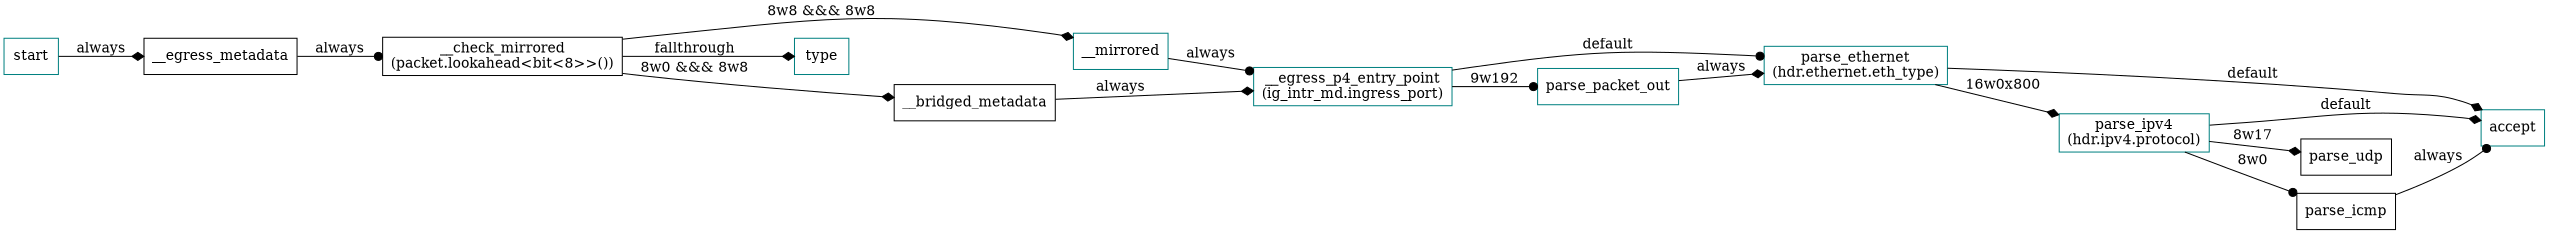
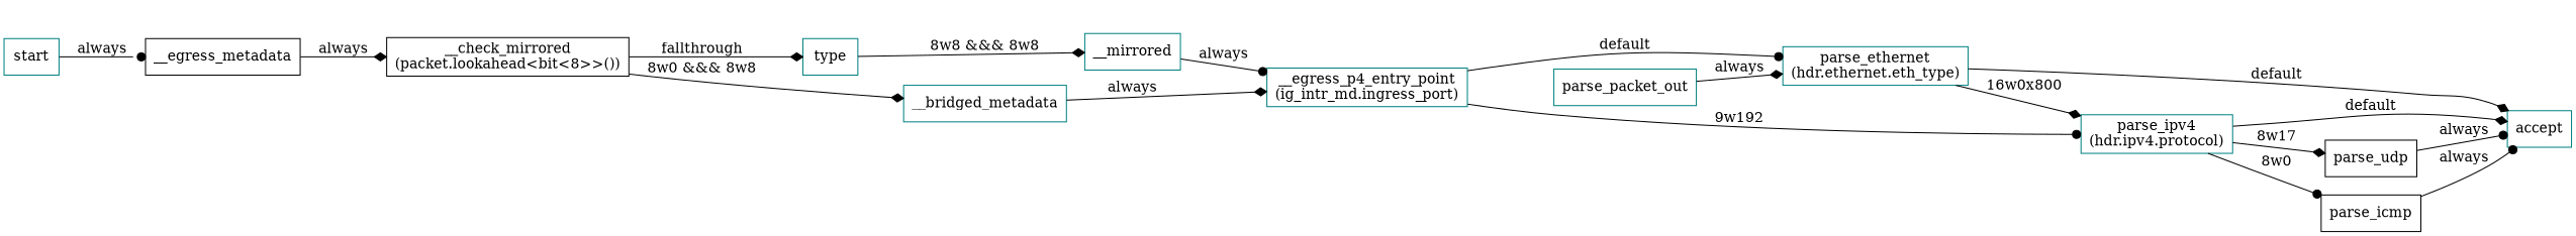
  digraph {
    rankdir=LR
    node [color=teal shape=rectangle]
    edge [arrowhead=diamond]
    n1 [label=parse_packet_out]
    n2 [label="parse_ethernet\n(hdr.ethernet.eth_type)"]
    n3 [label="parse_ipv4\n(hdr.ipv4.protocol)"]
    n4 [label=accept]
    n5 [color=black label=parse_udp]
    n6 [color=black label=parse_icmp]
    n7 [label=type]
    n8 [label="__egress_p4_entry_point\n(ig_intr_md.ingress_port)"]
-   n9 [color=black label=__bridged_metadata]
+   n9 [label=__bridged_metadata]
    n10 [label=__mirrored]
    n11 [color=black label="__check_mirrored\n(packet.lookahead<bit<8>>())"]
    n12 [color=black label=__egress_metadata]
    n13 [label=start]
    n1 -> n2 [label=always]
    n2 -> n3 [label="16w0x800"]
    n2 -> n4 [label=default]
    n3 -> n4 [label=default]
    n3 -> n5 [label="8w17"]
    n3 -> n6 [arrowhead=dot label="8w0"]
+   n5 -> n4 [arrowhead=dot label=always]
    n6 -> n4 [arrowhead=dot label=always]
-   n8 -> n1 [arrowhead=dot label="9w192"]
+   n8 -> n3 [arrowhead=dot label="9w192"]
    n8 -> n2 [arrowhead=dot label=default]
    n9 -> n8 [label=always]
    n10 -> n8 [arrowhead=dot label=always]
    n11 -> n7 [label=fallthrough]
    n11 -> n9 [label="8w0 &&& 8w8"]
-   n11 -> n10 [label="8w8 &&& 8w8"]
-   n12 -> n11 [arrowhead=dot label=always]
-   n13 -> n12 [label=always]
+   n7 -> n10 [label="8w8 &&& 8w8"]
+   n12 -> n11 [label=always]
+   n13 -> n12 [arrowhead=dot label=always]
  }
